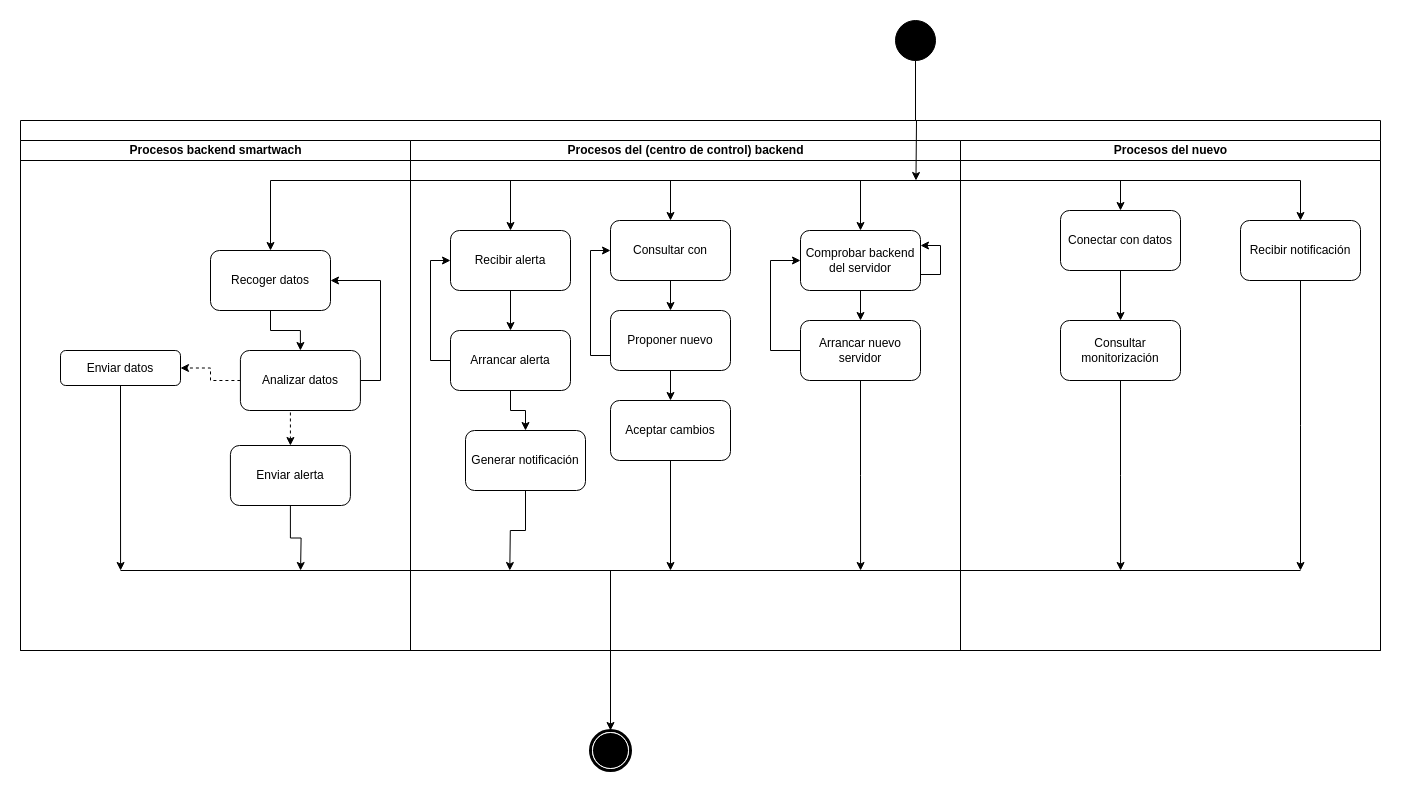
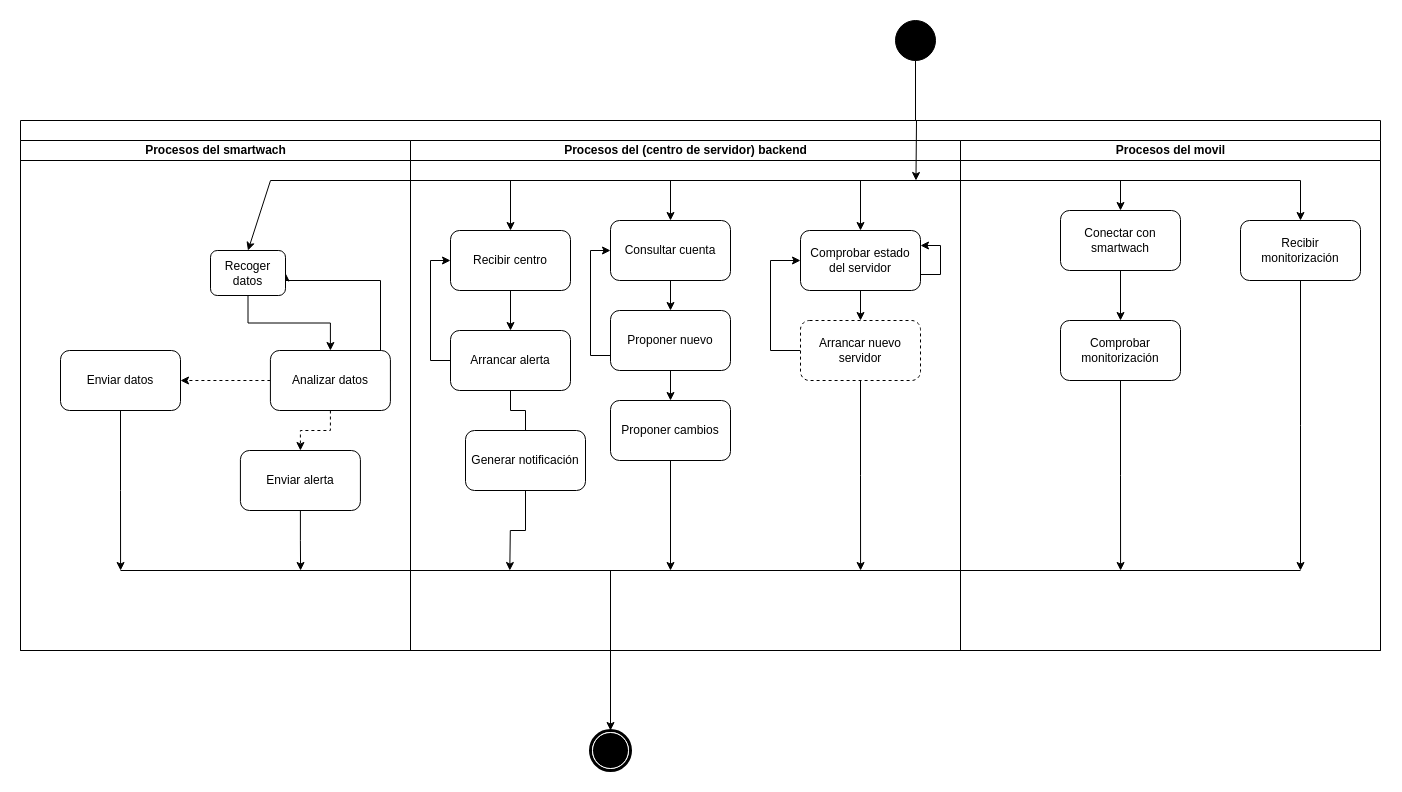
  <mxCell id="0" />
  <mxCell id="1" parent="0" />
  <mxCell id="2" value="" style="swimlane;html=1;childLayout=stackLayout;startSize=20;rounded=0;shadow=0;comic=0;labelBackgroundColor=none;strokeWidth=1;fontFamily=Verdana;fontSize=12;align=center;" vertex="1" parent="1"><mxGeometry x="20" y="120" width="1360" height="530" as="geometry" /></mxCell>
- <mxCell id="3" value="Procesos backend smartwach" style="swimlane;html=1;startSize=20;" vertex="1" parent="2"><mxGeometry y="20" width="390" height="510" as="geometry" /></mxCell>
+ <mxCell id="3" value="Procesos del smartwach" style="swimlane;html=1;startSize=20;" vertex="1" parent="2"><mxGeometry y="20" width="390" height="510" as="geometry" /></mxCell>
  <mxCell id="4" style="edgeStyle=orthogonalEdgeStyle;rounded=0;orthogonalLoop=1;jettySize=auto;html=1;exitX=0.5;exitY=1;exitDx=0;exitDy=0;entryX=0.5;entryY=0;entryDx=0;entryDy=0;dashed=1;" edge="1" parent="3" source="7" target="10"><mxGeometry relative="1" as="geometry" /></mxCell>
  <mxCell id="5" style="edgeStyle=orthogonalEdgeStyle;rounded=0;orthogonalLoop=1;jettySize=auto;html=1;exitX=1;exitY=0.5;exitDx=0;exitDy=0;entryX=1;entryY=0.5;entryDx=0;entryDy=0;" edge="1" parent="3" source="7" target="9"><mxGeometry relative="1" as="geometry"><Array as="points"><mxPoint x="360" y="240" /><mxPoint x="360" y="140" /></Array></mxGeometry></mxCell>
  <mxCell id="6" style="edgeStyle=orthogonalEdgeStyle;rounded=0;orthogonalLoop=1;jettySize=auto;html=1;exitX=0;exitY=0.5;exitDx=0;exitDy=0;entryX=1;entryY=0.5;entryDx=0;entryDy=0;dashed=1;" edge="1" parent="3" source="7" target="11"><mxGeometry relative="1" as="geometry" /></mxCell>
- <mxCell id="7" value="Analizar datos" style="rounded=1;whiteSpace=wrap;html=1;" vertex="1" parent="3"><mxGeometry x="219.92" y="210" width="120" height="60" as="geometry" /></mxCell>
+ <mxCell id="7" value="Analizar datos" style="rounded=1;whiteSpace=wrap;html=1;" vertex="1" parent="3"><mxGeometry x="249.92" y="210" width="120" height="60" as="geometry" /></mxCell>
  <mxCell id="8" style="edgeStyle=orthogonalEdgeStyle;rounded=0;orthogonalLoop=1;jettySize=auto;html=1;exitX=0.5;exitY=1;exitDx=0;exitDy=0;entryX=0.5;entryY=0;entryDx=0;entryDy=0;" edge="1" parent="3" source="9" target="7"><mxGeometry relative="1" as="geometry" /></mxCell>
- <mxCell id="9" value="Recoger datos" style="rounded=1;whiteSpace=wrap;html=1;" vertex="1" parent="3"><mxGeometry x="190" y="110" width="120" height="60" as="geometry" /></mxCell>
- <mxCell id="10" value="Enviar alerta" style="rounded=1;whiteSpace=wrap;html=1;" vertex="1" parent="3"><mxGeometry x="209.92" y="305" width="120" height="60" as="geometry" /></mxCell>
- <mxCell id="11" value="Enviar datos" style="rounded=1;whiteSpace=wrap;html=1;" vertex="1" parent="3"><mxGeometry x="40.0" y="210" width="120" height="35" as="geometry" /></mxCell>
- <mxCell id="12" value="Procesos del (centro de control) backend" style="swimlane;html=1;startSize=20;" vertex="1" parent="2"><mxGeometry x="390" y="20" width="550" height="510" as="geometry" /></mxCell>
+ <mxCell id="9" value="Recoger datos" style="rounded=1;whiteSpace=wrap;html=1;" vertex="1" parent="3"><mxGeometry x="190" y="110" width="75" height="45" as="geometry" /></mxCell>
+ <mxCell id="10" value="Enviar alerta" style="rounded=1;whiteSpace=wrap;html=1;" vertex="1" parent="3"><mxGeometry x="219.92" y="310" width="120" height="60" as="geometry" /></mxCell>
+ <mxCell id="11" value="Enviar datos" style="rounded=1;whiteSpace=wrap;html=1;" vertex="1" parent="3"><mxGeometry x="40.0" y="210" width="120" height="60" as="geometry" /></mxCell>
+ <mxCell id="12" value="Procesos del (centro de servidor) backend" style="swimlane;html=1;startSize=20;" vertex="1" parent="2"><mxGeometry x="390" y="20" width="550" height="510" as="geometry" /></mxCell>
  <mxCell id="13" style="edgeStyle=orthogonalEdgeStyle;rounded=0;orthogonalLoop=1;jettySize=auto;html=1;exitX=0.5;exitY=1;exitDx=0;exitDy=0;entryX=0.5;entryY=0;entryDx=0;entryDy=0;" edge="1" parent="12" source="14" target="18"><mxGeometry relative="1" as="geometry" /></mxCell>
- <mxCell id="14" value="Recibir alerta" style="rounded=1;whiteSpace=wrap;html=1;" vertex="1" parent="12"><mxGeometry x="40" y="90" width="120" height="60" as="geometry" /></mxCell>
+ <mxCell id="14" value="Recibir centro" style="rounded=1;whiteSpace=wrap;html=1;" vertex="1" parent="12"><mxGeometry x="40" y="90" width="120" height="60" as="geometry" /></mxCell>
  <mxCell id="15" value="Generar notificación" style="rounded=1;whiteSpace=wrap;html=1;" vertex="1" parent="12"><mxGeometry x="55" y="290" width="120" height="60" as="geometry" /></mxCell>
- <mxCell id="16" style="edgeStyle=orthogonalEdgeStyle;rounded=0;orthogonalLoop=1;jettySize=auto;html=1;exitX=0.5;exitY=1;exitDx=0;exitDy=0;entryX=0.5;entryY=0;entryDx=0;entryDy=0;" edge="1" parent="12" source="18" target="15"><mxGeometry relative="1" as="geometry" /></mxCell>
+ <mxCell id="16" style="edgeStyle=orthogonalEdgeStyle;rounded=0;orthogonalLoop=1;jettySize=auto;html=1;exitX=0.5;exitY=1;exitDx=0;exitDy=0;entryX=0.5;entryY=0;entryDx=0;entryDy=0;endArrow=none;" edge="1" parent="12" source="18" target="15"><mxGeometry relative="1" as="geometry" /></mxCell>
  <mxCell id="17" style="edgeStyle=orthogonalEdgeStyle;rounded=0;orthogonalLoop=1;jettySize=auto;html=1;exitX=0;exitY=0.5;exitDx=0;exitDy=0;entryX=0;entryY=0.5;entryDx=0;entryDy=0;" edge="1" parent="12" source="18" target="14"><mxGeometry relative="1" as="geometry" /></mxCell>
  <mxCell id="18" value="Arrancar alerta" style="rounded=1;whiteSpace=wrap;html=1;" vertex="1" parent="12"><mxGeometry x="40" y="190" width="120" height="60" as="geometry" /></mxCell>
  <mxCell id="19" style="edgeStyle=orthogonalEdgeStyle;rounded=0;orthogonalLoop=1;jettySize=auto;html=1;exitX=0.5;exitY=1;exitDx=0;exitDy=0;entryX=0.5;entryY=0;entryDx=0;entryDy=0;" edge="1" parent="12" source="20" target="23"><mxGeometry relative="1" as="geometry" /></mxCell>
- <mxCell id="20" value="Consultar con" style="rounded=1;whiteSpace=wrap;html=1;" vertex="1" parent="12"><mxGeometry x="200" y="80" width="120" height="60" as="geometry" /></mxCell>
+ <mxCell id="20" value="Consultar cuenta" style="rounded=1;whiteSpace=wrap;html=1;" vertex="1" parent="12"><mxGeometry x="200" y="80" width="120" height="60" as="geometry" /></mxCell>
  <mxCell id="21" style="edgeStyle=orthogonalEdgeStyle;rounded=0;orthogonalLoop=1;jettySize=auto;html=1;exitX=0.5;exitY=1;exitDx=0;exitDy=0;entryX=0.5;entryY=0;entryDx=0;entryDy=0;" edge="1" parent="12" source="23" target="24"><mxGeometry relative="1" as="geometry" /></mxCell>
  <mxCell id="22" style="edgeStyle=orthogonalEdgeStyle;rounded=0;orthogonalLoop=1;jettySize=auto;html=1;exitX=0;exitY=0.75;exitDx=0;exitDy=0;entryX=0;entryY=0.5;entryDx=0;entryDy=0;" edge="1" parent="12" source="23" target="20"><mxGeometry relative="1" as="geometry" /></mxCell>
  <mxCell id="23" value="Proponer nuevo" style="rounded=1;whiteSpace=wrap;html=1;" vertex="1" parent="12"><mxGeometry x="200" y="170" width="120" height="60" as="geometry" /></mxCell>
- <mxCell id="24" value="Aceptar cambios" style="rounded=1;whiteSpace=wrap;html=1;" vertex="1" parent="12"><mxGeometry x="200" y="260" width="120" height="60" as="geometry" /></mxCell>
+ <mxCell id="24" value="Proponer cambios" style="rounded=1;whiteSpace=wrap;html=1;" vertex="1" parent="12"><mxGeometry x="200" y="260" width="120" height="60" as="geometry" /></mxCell>
  <mxCell id="25" style="edgeStyle=orthogonalEdgeStyle;rounded=0;orthogonalLoop=1;jettySize=auto;html=1;exitX=0.5;exitY=1;exitDx=0;exitDy=0;" edge="1" parent="12" source="26" target="28"><mxGeometry relative="1" as="geometry" /></mxCell>
- <mxCell id="26" value="Comprobar backend del servidor" style="rounded=1;whiteSpace=wrap;html=1;" vertex="1" parent="12"><mxGeometry x="390" y="90" width="120" height="60" as="geometry" /></mxCell>
+ <mxCell id="26" value="Comprobar estado del servidor" style="rounded=1;whiteSpace=wrap;html=1;" vertex="1" parent="12"><mxGeometry x="390" y="90" width="120" height="60" as="geometry" /></mxCell>
  <mxCell id="27" style="edgeStyle=orthogonalEdgeStyle;rounded=0;orthogonalLoop=1;jettySize=auto;html=1;exitX=0;exitY=0.5;exitDx=0;exitDy=0;entryX=0;entryY=0.5;entryDx=0;entryDy=0;" edge="1" parent="12" source="28" target="26"><mxGeometry relative="1" as="geometry"><Array as="points"><mxPoint x="360" y="210" /><mxPoint x="360" y="120" /></Array></mxGeometry></mxCell>
- <mxCell id="28" value="Arrancar nuevo servidor" style="rounded=1;whiteSpace=wrap;html=1;" vertex="1" parent="12"><mxGeometry x="390" y="180" width="120" height="60" as="geometry" /></mxCell>
+ <mxCell id="28" value="Arrancar nuevo servidor" style="rounded=1;whiteSpace=wrap;html=1;dashed=1;" vertex="1" parent="12"><mxGeometry x="390" y="180" width="120" height="60" as="geometry" /></mxCell>
  <mxCell id="29" style="edgeStyle=orthogonalEdgeStyle;rounded=0;orthogonalLoop=1;jettySize=auto;html=1;exitX=1;exitY=0.75;exitDx=0;exitDy=0;entryX=1;entryY=0.25;entryDx=0;entryDy=0;" edge="1" parent="12" source="26" target="26"><mxGeometry relative="1" as="geometry"><mxPoint x="530" y="100.0" as="targetPoint" /><Array as="points"><mxPoint x="530" y="134" /><mxPoint x="530" y="105" /></Array></mxGeometry></mxCell>
- <mxCell id="30" value="Procesos del nuevo" style="swimlane;html=1;startSize=20;" vertex="1" parent="2"><mxGeometry x="940" y="20" width="420" height="510" as="geometry" /></mxCell>
+ <mxCell id="30" value="Procesos del movil" style="swimlane;html=1;startSize=20;" vertex="1" parent="2"><mxGeometry x="940" y="20" width="420" height="510" as="geometry" /></mxCell>
  <mxCell id="31" style="edgeStyle=orthogonalEdgeStyle;rounded=0;orthogonalLoop=1;jettySize=auto;html=1;exitX=0.5;exitY=1;exitDx=0;exitDy=0;entryX=0.5;entryY=0;entryDx=0;entryDy=0;" edge="1" parent="30" source="32" target="36"><mxGeometry relative="1" as="geometry" /></mxCell>
- <mxCell id="32" value="Conectar con datos" style="rounded=1;whiteSpace=wrap;html=1;" vertex="1" parent="30"><mxGeometry x="100" y="70" width="120" height="60" as="geometry" /></mxCell>
+ <mxCell id="32" value="Conectar con smartwach" style="rounded=1;whiteSpace=wrap;html=1;" vertex="1" parent="30"><mxGeometry x="100" y="70" width="120" height="60" as="geometry" /></mxCell>
  <mxCell id="33" style="edgeStyle=orthogonalEdgeStyle;rounded=0;orthogonalLoop=1;jettySize=auto;html=1;exitX=0.5;exitY=1;exitDx=0;exitDy=0;" edge="1" parent="30" source="34"><mxGeometry relative="1" as="geometry"><mxPoint x="340" y="430" as="targetPoint" /></mxGeometry></mxCell>
- <mxCell id="34" value="Recibir notificación" style="rounded=1;whiteSpace=wrap;html=1;" vertex="1" parent="30"><mxGeometry x="280" y="80" width="120" height="60" as="geometry" /></mxCell>
+ <mxCell id="34" value="Recibir monitorización" style="rounded=1;whiteSpace=wrap;html=1;" vertex="1" parent="30"><mxGeometry x="280" y="80" width="120" height="60" as="geometry" /></mxCell>
  <mxCell id="35" value="" style="endArrow=none;html=1;rounded=0;" edge="1" parent="30"><mxGeometry width="50" height="50" relative="1" as="geometry"><mxPoint x="-840" y="430" as="sourcePoint" /><mxPoint x="340" y="430" as="targetPoint" /></mxGeometry></mxCell>
- <mxCell id="36" value="Consultar monitorización" style="rounded=1;whiteSpace=wrap;html=1;" vertex="1" parent="30"><mxGeometry x="100" y="180" width="120" height="60" as="geometry" /></mxCell>
+ <mxCell id="36" value="Comprobar monitorización" style="rounded=1;whiteSpace=wrap;html=1;" vertex="1" parent="30"><mxGeometry x="100" y="180" width="120" height="60" as="geometry" /></mxCell>
  <mxCell id="37" style="edgeStyle=orthogonalEdgeStyle;rounded=0;orthogonalLoop=1;jettySize=auto;html=1;exitX=0.5;exitY=1;exitDx=0;exitDy=0;" edge="1" parent="1" source="38"><mxGeometry relative="1" as="geometry"><mxPoint x="915.462" y="180" as="targetPoint" /></mxGeometry></mxCell>
  <mxCell id="38" value="" style="ellipse;whiteSpace=wrap;html=1;rounded=0;shadow=0;comic=0;labelBackgroundColor=none;strokeWidth=1;fillColor=#000000;fontFamily=Verdana;fontSize=12;align=center;" vertex="1" parent="1"><mxGeometry x="895" y="20" width="40" height="40" as="geometry" /></mxCell>
  <mxCell id="39" value="" style="shape=mxgraph.bpmn.shape;html=1;verticalLabelPosition=bottom;labelBackgroundColor=#ffffff;verticalAlign=top;perimeter=ellipsePerimeter;outline=end;symbol=terminate;rounded=0;shadow=0;comic=0;strokeWidth=1;fontFamily=Verdana;fontSize=12;align=center;" vertex="1" parent="1"><mxGeometry x="590" y="730" width="40" height="40" as="geometry" /></mxCell>
  <mxCell id="40" value="" style="endArrow=none;html=1;rounded=0;" edge="1" parent="1"><mxGeometry width="50" height="50" relative="1" as="geometry"><mxPoint x="270" y="180" as="sourcePoint" /><mxPoint x="880" y="180" as="targetPoint" /></mxGeometry></mxCell>
  <mxCell id="41" value="" style="endArrow=classic;html=1;rounded=0;entryX=0.5;entryY=0;entryDx=0;entryDy=0;" edge="1" parent="1" target="9"><mxGeometry width="50" height="50" relative="1" as="geometry"><mxPoint x="270" y="180" as="sourcePoint" /><mxPoint x="360" y="360" as="targetPoint" /></mxGeometry></mxCell>
  <mxCell id="42" value="" style="endArrow=classic;html=1;rounded=0;entryX=0.5;entryY=0;entryDx=0;entryDy=0;" edge="1" parent="1" target="14"><mxGeometry width="50" height="50" relative="1" as="geometry"><mxPoint x="510" y="180" as="sourcePoint" /><mxPoint x="460" y="420" as="targetPoint" /></mxGeometry></mxCell>
  <mxCell id="43" value="" style="endArrow=classic;html=1;rounded=0;entryX=0.5;entryY=0;entryDx=0;entryDy=0;" edge="1" parent="1" target="32"><mxGeometry width="50" height="50" relative="1" as="geometry"><mxPoint x="1120" y="180" as="sourcePoint" /><mxPoint x="680" y="230" as="targetPoint" /></mxGeometry></mxCell>
  <mxCell id="44" value="" style="endArrow=classic;html=1;rounded=0;entryX=0.5;entryY=0;entryDx=0;entryDy=0;" edge="1" parent="1" target="34"><mxGeometry width="50" height="50" relative="1" as="geometry"><mxPoint x="870" y="180" as="sourcePoint" /><mxPoint x="1160" y="350" as="targetPoint" /><Array as="points"><mxPoint x="1300" y="180" /></Array></mxGeometry></mxCell>
  <mxCell id="45" value="" style="endArrow=classic;html=1;rounded=0;" edge="1" parent="1" target="39"><mxGeometry width="50" height="50" relative="1" as="geometry"><mxPoint x="610" y="570" as="sourcePoint" /><mxPoint x="580" y="460" as="targetPoint" /></mxGeometry></mxCell>
  <mxCell id="46" value="" style="endArrow=classic;html=1;rounded=0;entryX=0.5;entryY=0;entryDx=0;entryDy=0;" edge="1" parent="1" target="20"><mxGeometry width="50" height="50" relative="1" as="geometry"><mxPoint x="670" y="180" as="sourcePoint" /><mxPoint x="700" y="290" as="targetPoint" /></mxGeometry></mxCell>
  <mxCell id="47" style="edgeStyle=orthogonalEdgeStyle;rounded=0;orthogonalLoop=1;jettySize=auto;html=1;exitX=0.5;exitY=1;exitDx=0;exitDy=0;" edge="1" parent="1" source="24"><mxGeometry relative="1" as="geometry"><mxPoint x="670" y="570" as="targetPoint" /><Array as="points"><mxPoint x="670" y="570" /></Array></mxGeometry></mxCell>
  <mxCell id="48" value="" style="endArrow=classic;html=1;rounded=0;entryX=0.5;entryY=0;entryDx=0;entryDy=0;" edge="1" parent="1" target="26"><mxGeometry width="50" height="50" relative="1" as="geometry"><mxPoint x="860" y="180" as="sourcePoint" /><mxPoint x="750" y="300" as="targetPoint" /></mxGeometry></mxCell>
  <mxCell id="49" style="edgeStyle=orthogonalEdgeStyle;rounded=0;orthogonalLoop=1;jettySize=auto;html=1;exitX=0.5;exitY=1;exitDx=0;exitDy=0;" edge="1" parent="1" source="11"><mxGeometry relative="1" as="geometry"><mxPoint x="120.077" y="570" as="targetPoint" /></mxGeometry></mxCell>
  <mxCell id="50" style="edgeStyle=orthogonalEdgeStyle;rounded=0;orthogonalLoop=1;jettySize=auto;html=1;exitX=0.5;exitY=1;exitDx=0;exitDy=0;" edge="1" parent="1" source="15"><mxGeometry relative="1" as="geometry"><mxPoint x="509.308" y="570" as="targetPoint" /></mxGeometry></mxCell>
  <mxCell id="51" style="edgeStyle=orthogonalEdgeStyle;rounded=0;orthogonalLoop=1;jettySize=auto;html=1;exitX=0.5;exitY=1;exitDx=0;exitDy=0;" edge="1" parent="1" source="36"><mxGeometry relative="1" as="geometry"><mxPoint x="1120.077" y="570" as="targetPoint" /></mxGeometry></mxCell>
  <mxCell id="52" style="edgeStyle=orthogonalEdgeStyle;rounded=0;orthogonalLoop=1;jettySize=auto;html=1;exitX=0.5;exitY=1;exitDx=0;exitDy=0;" edge="1" parent="1" source="28"><mxGeometry relative="1" as="geometry"><mxPoint x="860.077" y="570" as="targetPoint" /></mxGeometry></mxCell>
  <mxCell id="53" style="edgeStyle=orthogonalEdgeStyle;rounded=0;orthogonalLoop=1;jettySize=auto;html=1;exitX=0.5;exitY=1;exitDx=0;exitDy=0;" edge="1" parent="1" source="10"><mxGeometry relative="1" as="geometry"><mxPoint x="300.077" y="570" as="targetPoint" /></mxGeometry></mxCell>
